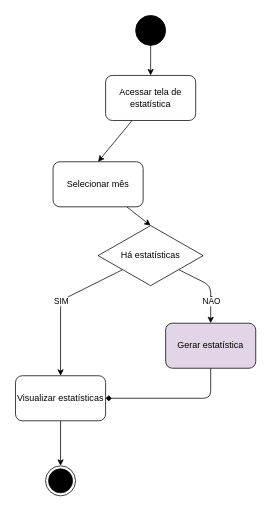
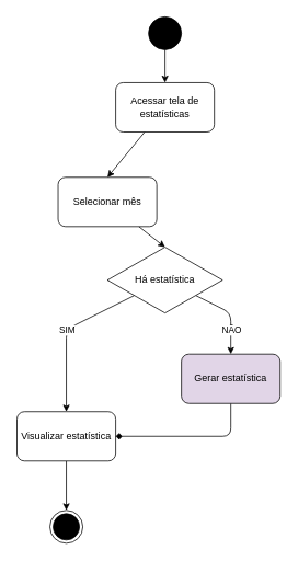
  <mxCell id="0" />
  <mxCell id="1" parent="0" />
  <mxCell id="2" style="edgeStyle=none;html=1;entryX=0.5;entryY=0;entryDx=0;entryDy=0;" parent="1" source="3" target="6" edge="1"><mxGeometry relative="1" as="geometry" /></mxCell>
  <mxCell id="3" value="" style="ellipse;fillColor=strokeColor;" parent="1" vertex="1"><mxGeometry x="180" y="20" width="40" height="40" as="geometry" /></mxCell>
  <mxCell id="4" value="" style="ellipse;html=1;shape=endState;fillColor=strokeColor;" parent="1" vertex="1"><mxGeometry x="60" y="620" width="40" height="40" as="geometry" /></mxCell>
  <mxCell id="5" style="edgeStyle=none;html=1;entryX=0.5;entryY=0;entryDx=0;entryDy=0;" parent="1" source="6" target="8" edge="1"><mxGeometry relative="1" as="geometry"><mxPoint x="200" y="210" as="targetPoint" /></mxGeometry></mxCell>
- <mxCell id="6" value="Acessar tela de estatística" style="rounded=1;whiteSpace=wrap;html=1;" parent="1" vertex="1"><mxGeometry x="140" y="100" width="120" height="60" as="geometry" /></mxCell>
+ <mxCell id="6" value="Acessar tela de estatísticas" style="rounded=1;whiteSpace=wrap;html=1;" parent="1" vertex="1"><mxGeometry x="140" y="100" width="120" height="60" as="geometry" /></mxCell>
  <mxCell id="7" style="edgeStyle=none;html=1;entryX=0.5;entryY=0;entryDx=0;entryDy=0;" edge="1" parent="1" source="8" target="13"><mxGeometry relative="1" as="geometry" /></mxCell>
  <mxCell id="8" value="Selecionar mês" style="rounded=1;whiteSpace=wrap;html=1;" vertex="1" parent="1"><mxGeometry x="70" y="215" width="120" height="60" as="geometry" /></mxCell>
  <mxCell id="9" style="edgeStyle=none;html=1;entryX=0.5;entryY=0;entryDx=0;entryDy=0;" edge="1" parent="1" source="13" target="15"><mxGeometry relative="1" as="geometry"><Array as="points"><mxPoint x="80" y="400" /></Array></mxGeometry></mxCell>
  <mxCell id="10" value="SIM" style="edgeLabel;html=1;align=center;verticalAlign=middle;resizable=0;points=[];" vertex="1" connectable="0" parent="9"><mxGeometry x="-0.582" y="5" relative="1" as="geometry"><mxPoint x="-49" y="19" as="offset" /></mxGeometry></mxCell>
  <mxCell id="11" style="edgeStyle=none;html=1;entryX=0.5;entryY=0;entryDx=0;entryDy=0;" edge="1" parent="1" source="13" target="17"><mxGeometry relative="1" as="geometry"><Array as="points"><mxPoint x="280" y="380" /></Array></mxGeometry></mxCell>
  <mxCell id="12" value="NÃO" style="edgeLabel;html=1;align=center;verticalAlign=middle;resizable=0;points=[];" vertex="1" connectable="0" parent="11"><mxGeometry x="0.373" y="4" relative="1" as="geometry"><mxPoint x="-4" y="1" as="offset" /></mxGeometry></mxCell>
- <mxCell id="13" value="Há estatísticas" style="rhombus;whiteSpace=wrap;html=1;" vertex="1" parent="1"><mxGeometry x="130" y="300" width="140" height="80" as="geometry" /></mxCell>
+ <mxCell id="13" value="Há estatística" style="rhombus;whiteSpace=wrap;html=1;" vertex="1" parent="1"><mxGeometry x="130" y="300" width="140" height="80" as="geometry" /></mxCell>
  <mxCell id="14" style="edgeStyle=none;html=1;entryX=0.5;entryY=0;entryDx=0;entryDy=0;" edge="1" parent="1" source="15" target="4"><mxGeometry relative="1" as="geometry" /></mxCell>
- <mxCell id="15" value="Visualizar estatísticas" style="rounded=1;whiteSpace=wrap;html=1;" vertex="1" parent="1"><mxGeometry x="20" y="500" width="120" height="60" as="geometry" /></mxCell>
+ <mxCell id="15" value="Visualizar estatística" style="rounded=1;whiteSpace=wrap;html=1;" vertex="1" parent="1"><mxGeometry x="20" y="500" width="120" height="60" as="geometry" /></mxCell>
  <mxCell id="16" style="edgeStyle=none;html=1;entryX=1;entryY=0.5;entryDx=0;entryDy=0;endArrow=diamond;" edge="1" parent="1" source="17" target="15"><mxGeometry relative="1" as="geometry"><Array as="points"><mxPoint x="280" y="530" /></Array></mxGeometry></mxCell>
  <mxCell id="17" value="Gerar estatística" style="rounded=1;whiteSpace=wrap;html=1;fillColor=#e1d5e7;" vertex="1" parent="1"><mxGeometry x="220" y="430" width="120" height="60" as="geometry" /></mxCell>
